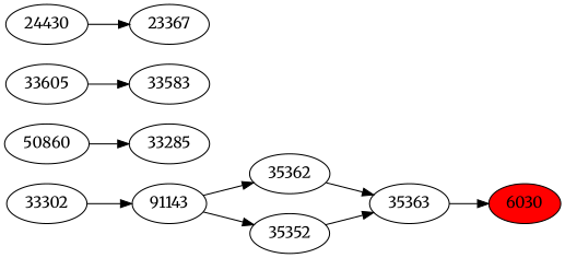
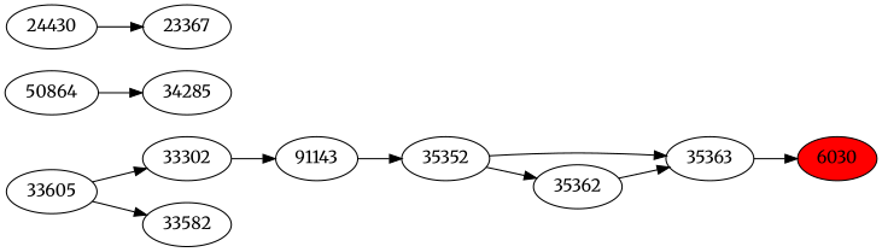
  strict digraph {
    fontname=Merriweather
    rankdir=LR
    node [fontname=Merriweather]
    edge [fontname=Merriweather]
    n1 [fillcolor=red label=6030 style=filled]
    n2 [label=35363]
    n3 [label=35362]
    n4 [label=35352]
    n5 [label=91143]
-   n6 [label=33285]
+   n6 [label=34285]
    n7 [label=33302]
-   n8 [label=50860]
+   n8 [label=50864]
    n9 [label=33605]
-   n10 [label=33583]
+   n10 [label=33582]
    n11 [label=23367]
    n12 [label=24430]
    n2 -> n1
    n3 -> n2
    n4 -> n2
-   n5 -> n3
+   n4 -> n3
    n5 -> n4
    n7 -> n5
    n8 -> n6
+   n9 -> n7
    n9 -> n10
    n12 -> n11
  }
